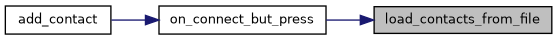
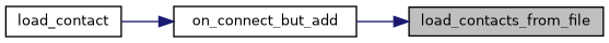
  digraph {
    rankdir=RL
    node [color=black fillcolor=white fontname=Helvetica fontsize=10 shape=record style=filled]
    edge [color=midnightblue dir=back fontname=Helvetica fontsize=10 labelfontname=Helvetica labelfontsize=10 style=solid]
    n1 [fillcolor=grey75 fontcolor=black height=0.2 label=load_contacts_from_file width=0.4]
-   n2 [height=0.2 label=on_connect_but_press width=0.4]
-   n3 [height=0.2 label=add_contact width=0.4]
+   n2 [height=0.2 label=on_connect_but_add width=0.4]
+   n3 [height=0.2 label=load_contact width=0.4]
    n1 -> n2
    n2 -> n3
  }
